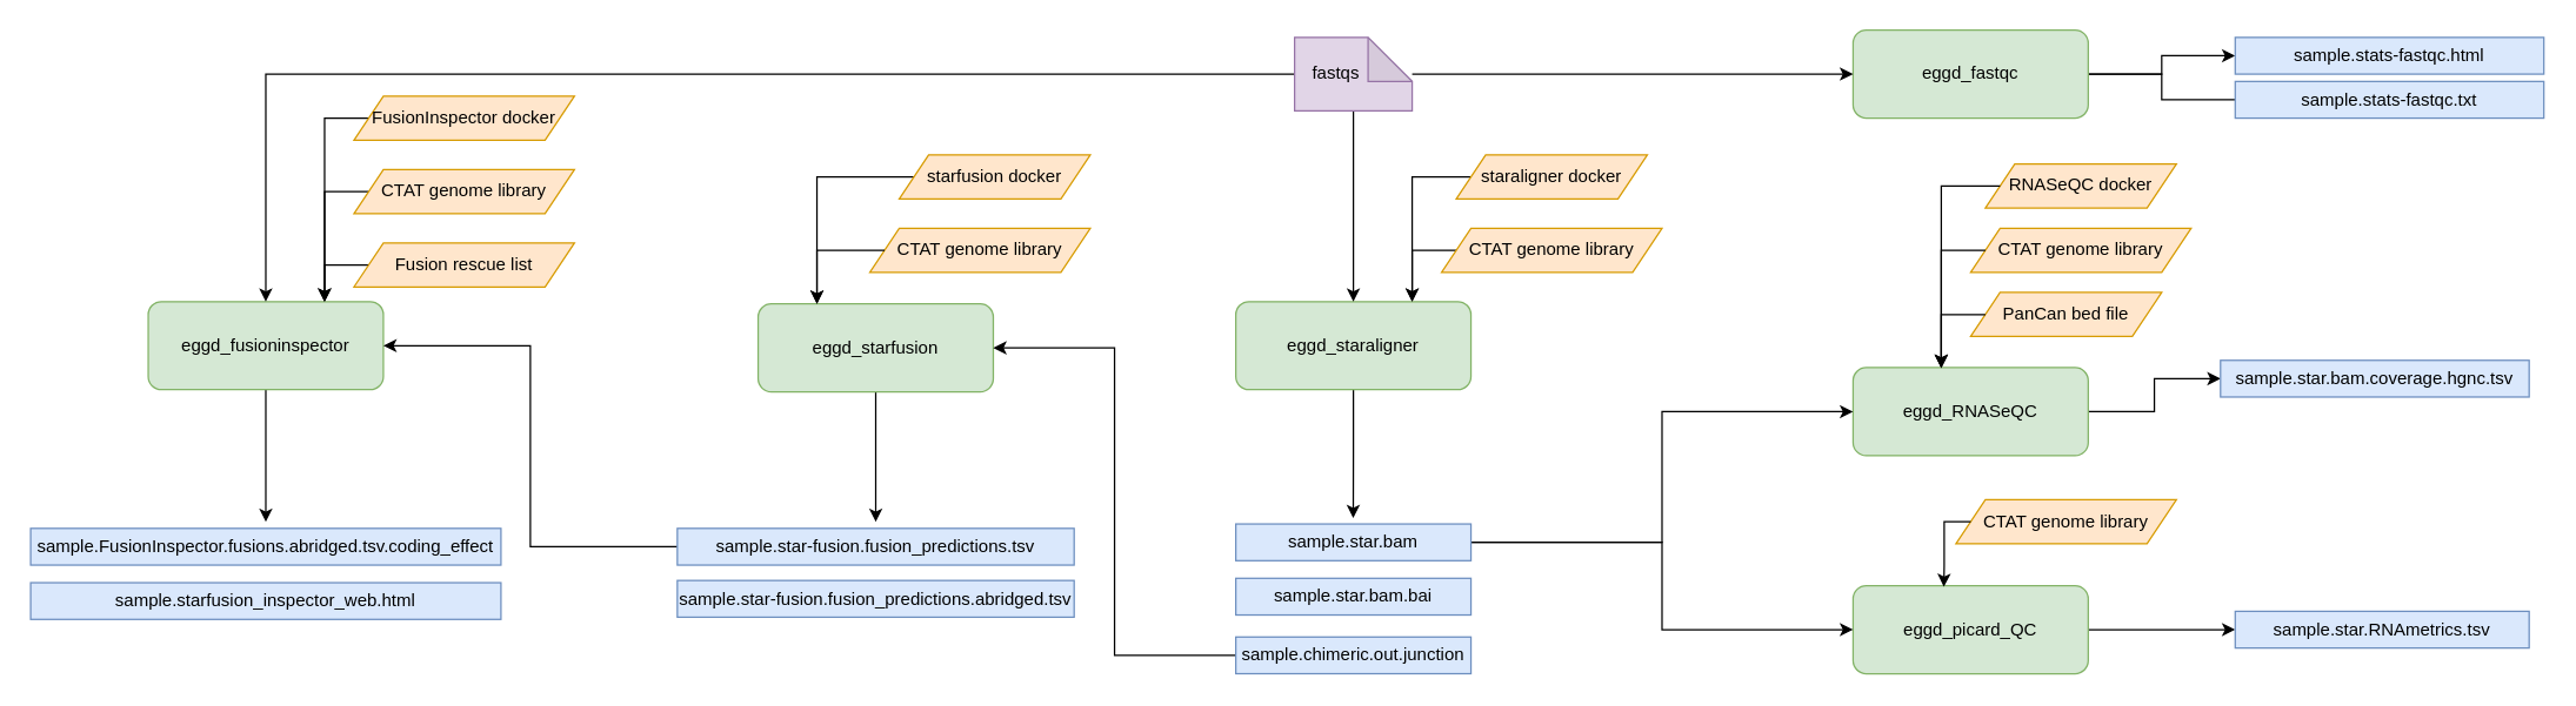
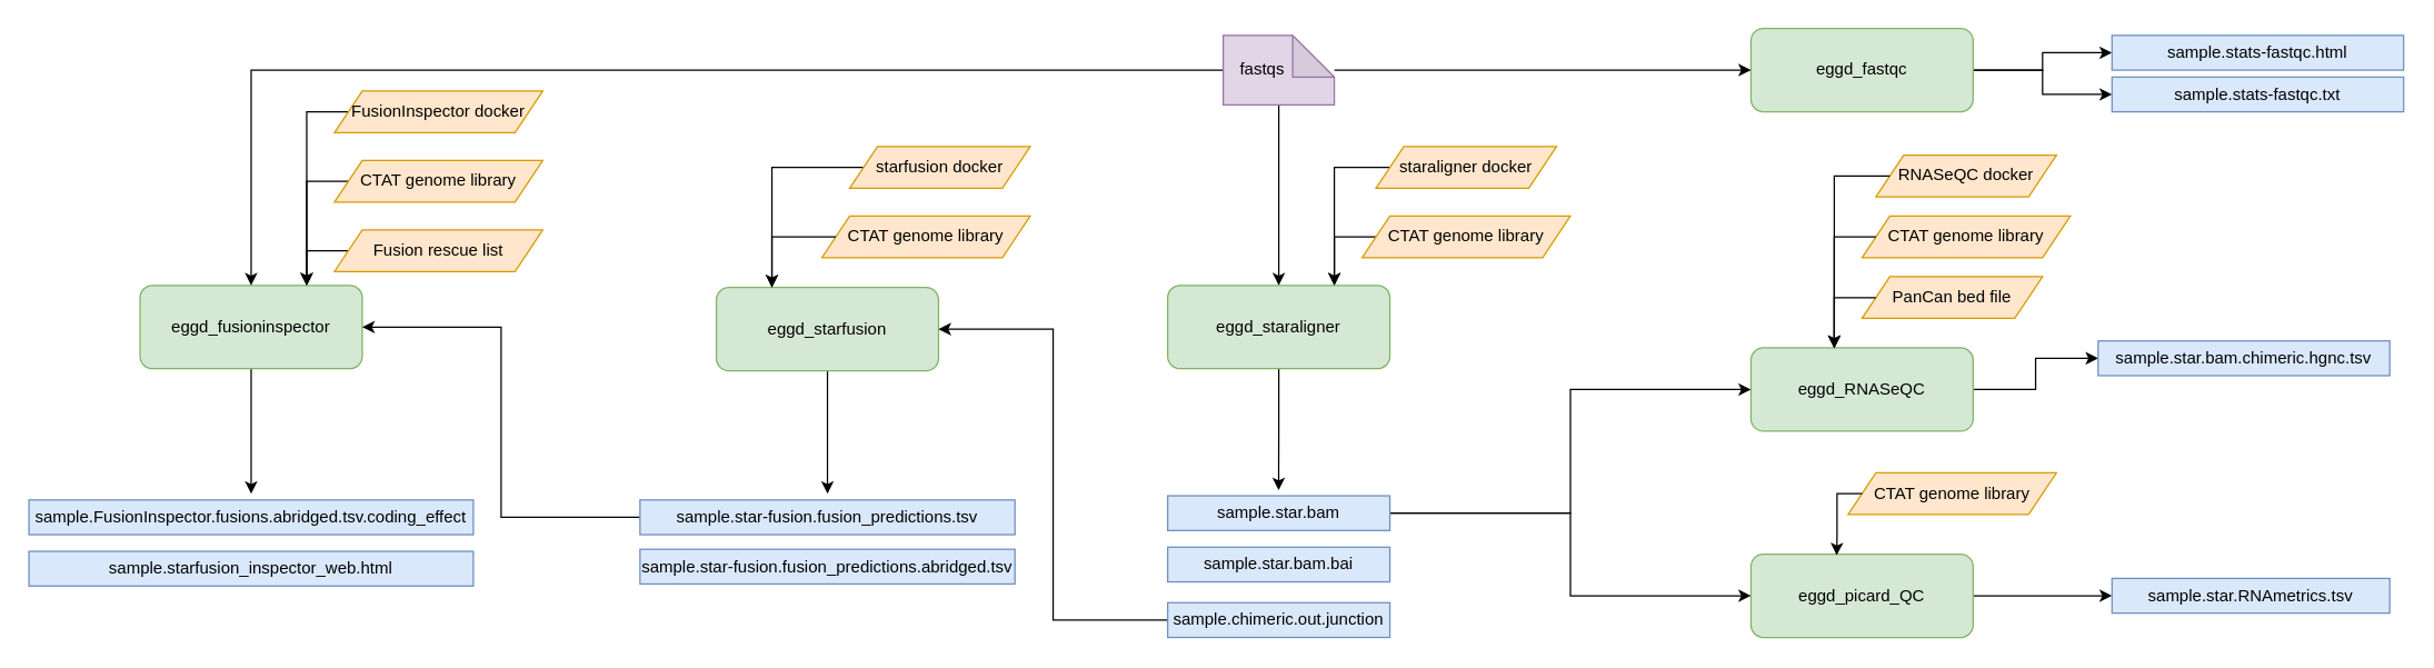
  <mxCell id="0" />
  <mxCell id="1" parent="0" />
  <mxCell id="2" style="edgeStyle=orthogonalEdgeStyle;rounded=0;orthogonalLoop=1;jettySize=auto;html=1;" edge="1" parent="1" source="3"><mxGeometry relative="1" as="geometry"><mxPoint x="919.906" y="352.494" as="targetPoint" /></mxGeometry></mxCell>
  <mxCell id="3" value="eggd_staraligner" style="rounded=1;whiteSpace=wrap;html=1;fillColor=#d5e8d4;strokeColor=#82b366;" vertex="1" parent="1"><mxGeometry x="840" y="205" width="160" height="60" as="geometry" /></mxCell>
  <mxCell id="4" style="edgeStyle=orthogonalEdgeStyle;rounded=0;orthogonalLoop=1;jettySize=auto;html=1;" edge="1" parent="1" source="5"><mxGeometry relative="1" as="geometry"><mxPoint x="595" y="355" as="targetPoint" /></mxGeometry></mxCell>
  <mxCell id="5" value="eggd_starfusion" style="rounded=1;whiteSpace=wrap;html=1;fillColor=#d5e8d4;strokeColor=#82b366;" vertex="1" parent="1"><mxGeometry x="515" y="206.5" width="160" height="60" as="geometry" /></mxCell>
  <mxCell id="6" style="edgeStyle=orthogonalEdgeStyle;rounded=0;orthogonalLoop=1;jettySize=auto;html=1;" edge="1" parent="1" source="7"><mxGeometry relative="1" as="geometry"><mxPoint x="180" y="355" as="targetPoint" /></mxGeometry></mxCell>
  <mxCell id="7" value="eggd_fusioninspector" style="rounded=1;whiteSpace=wrap;html=1;fillColor=#d5e8d4;strokeColor=#82b366;" vertex="1" parent="1"><mxGeometry x="100" y="205" width="160" height="60" as="geometry" /></mxCell>
  <mxCell id="8" style="edgeStyle=orthogonalEdgeStyle;rounded=0;orthogonalLoop=1;jettySize=auto;html=1;" edge="1" parent="1" source="9" target="30"><mxGeometry relative="1" as="geometry" /></mxCell>
  <mxCell id="9" value="eggd_RNASeQC" style="rounded=1;whiteSpace=wrap;html=1;fillColor=#d5e8d4;strokeColor=#82b366;" vertex="1" parent="1"><mxGeometry x="1260" y="250" width="160" height="60" as="geometry" /></mxCell>
  <mxCell id="10" style="edgeStyle=orthogonalEdgeStyle;rounded=0;orthogonalLoop=1;jettySize=auto;html=1;" edge="1" parent="1" source="11" target="31"><mxGeometry relative="1" as="geometry" /></mxCell>
  <mxCell id="11" value="eggd_picard_QC" style="rounded=1;whiteSpace=wrap;html=1;fillColor=#d5e8d4;strokeColor=#82b366;" vertex="1" parent="1"><mxGeometry x="1260" y="398.5" width="160" height="60" as="geometry" /></mxCell>
  <mxCell id="12" style="edgeStyle=orthogonalEdgeStyle;rounded=0;orthogonalLoop=1;jettySize=auto;html=1;entryX=0;entryY=0.5;entryDx=0;entryDy=0;" edge="1" parent="1" source="14" target="32"><mxGeometry relative="1" as="geometry" /></mxCell>
- <mxCell id="13" style="edgeStyle=orthogonalEdgeStyle;rounded=0;orthogonalLoop=1;jettySize=auto;html=1;entryX=0;entryY=0.5;entryDx=0;entryDy=0;endArrow=none;" edge="1" parent="1" source="14" target="33"><mxGeometry relative="1" as="geometry" /></mxCell>
+ <mxCell id="13" style="edgeStyle=orthogonalEdgeStyle;rounded=0;orthogonalLoop=1;jettySize=auto;html=1;entryX=0;entryY=0.5;entryDx=0;entryDy=0;" edge="1" parent="1" source="14" target="33"><mxGeometry relative="1" as="geometry" /></mxCell>
  <mxCell id="14" value="eggd_fastqc" style="rounded=1;whiteSpace=wrap;html=1;fillColor=#d5e8d4;strokeColor=#82b366;" vertex="1" parent="1"><mxGeometry x="1260" y="20" width="160" height="60" as="geometry" /></mxCell>
  <mxCell id="15" style="edgeStyle=orthogonalEdgeStyle;rounded=0;orthogonalLoop=1;jettySize=auto;html=1;entryX=0.5;entryY=0;entryDx=0;entryDy=0;" edge="1" parent="1" source="18" target="3"><mxGeometry relative="1" as="geometry" /></mxCell>
  <mxCell id="16" style="edgeStyle=orthogonalEdgeStyle;rounded=0;orthogonalLoop=1;jettySize=auto;html=1;entryX=0.5;entryY=0;entryDx=0;entryDy=0;" edge="1" parent="1" source="18" target="7"><mxGeometry relative="1" as="geometry" /></mxCell>
  <mxCell id="17" style="edgeStyle=orthogonalEdgeStyle;rounded=0;orthogonalLoop=1;jettySize=auto;html=1;entryX=0;entryY=0.5;entryDx=0;entryDy=0;" edge="1" parent="1" source="18" target="14"><mxGeometry relative="1" as="geometry" /></mxCell>
  <mxCell id="18" value="fastqs&amp;nbsp; &amp;nbsp; &amp;nbsp; &amp;nbsp;" style="shape=note;whiteSpace=wrap;html=1;backgroundOutline=1;darkOpacity=0.05;fillColor=#e1d5e7;strokeColor=#9673a6;" vertex="1" parent="1"><mxGeometry x="880" y="25" width="80" height="50" as="geometry" /></mxCell>
  <mxCell id="19" style="edgeStyle=orthogonalEdgeStyle;rounded=0;orthogonalLoop=1;jettySize=auto;html=1;entryX=0;entryY=0.5;entryDx=0;entryDy=0;" edge="1" parent="1" source="21" target="9"><mxGeometry relative="1" as="geometry" /></mxCell>
  <mxCell id="20" style="edgeStyle=orthogonalEdgeStyle;rounded=0;orthogonalLoop=1;jettySize=auto;html=1;entryX=0;entryY=0.5;entryDx=0;entryDy=0;" edge="1" parent="1" source="21" target="11"><mxGeometry relative="1" as="geometry" /></mxCell>
  <mxCell id="21" value="sample.star.bam" style="rounded=0;whiteSpace=wrap;html=1;fillColor=#dae8fc;strokeColor=#6c8ebf;" vertex="1" parent="1"><mxGeometry x="840" y="356.5" width="160" height="25" as="geometry" /></mxCell>
  <mxCell id="22" value="sample.star.bam.bai" style="rounded=0;whiteSpace=wrap;html=1;fillColor=#dae8fc;strokeColor=#6c8ebf;" vertex="1" parent="1"><mxGeometry x="840" y="393.5" width="160" height="25" as="geometry" /></mxCell>
  <mxCell id="23" style="edgeStyle=orthogonalEdgeStyle;rounded=0;orthogonalLoop=1;jettySize=auto;html=1;entryX=1;entryY=0.5;entryDx=0;entryDy=0;" edge="1" parent="1" source="24" target="5"><mxGeometry relative="1" as="geometry" /></mxCell>
  <mxCell id="24" value="sample.chimeric.out.junction" style="rounded=0;whiteSpace=wrap;html=1;fillColor=#dae8fc;strokeColor=#6c8ebf;" vertex="1" parent="1"><mxGeometry x="840" y="433.5" width="160" height="25" as="geometry" /></mxCell>
  <mxCell id="25" style="edgeStyle=orthogonalEdgeStyle;rounded=0;orthogonalLoop=1;jettySize=auto;html=1;entryX=1;entryY=0.5;entryDx=0;entryDy=0;" edge="1" parent="1" source="26" target="7"><mxGeometry relative="1" as="geometry" /></mxCell>
  <mxCell id="26" value="sample.star-fusion.fusion_predictions.tsv" style="rounded=0;whiteSpace=wrap;html=1;fillColor=#dae8fc;strokeColor=#6c8ebf;" vertex="1" parent="1"><mxGeometry x="460" y="359.5" width="270" height="25" as="geometry" /></mxCell>
  <mxCell id="27" value="sample.star-fusion.fusion_predictions.abridged.tsv" style="rounded=0;whiteSpace=wrap;html=1;fillColor=#dae8fc;strokeColor=#6c8ebf;" vertex="1" parent="1"><mxGeometry x="460" y="395" width="270" height="25" as="geometry" /></mxCell>
  <mxCell id="28" value="sample.FusionInspector.fusions.abridged.tsv.coding_effect" style="rounded=0;whiteSpace=wrap;html=1;fillColor=#dae8fc;strokeColor=#6c8ebf;" vertex="1" parent="1"><mxGeometry x="20" y="359.5" width="320" height="25" as="geometry" /></mxCell>
  <mxCell id="29" value="sample.starfusion_inspector_web.html" style="rounded=0;whiteSpace=wrap;html=1;fillColor=#dae8fc;strokeColor=#6c8ebf;" vertex="1" parent="1"><mxGeometry x="20" y="396.5" width="320" height="25" as="geometry" /></mxCell>
- <mxCell id="30" value="sample.star.bam.coverage.hgnc.tsv" style="rounded=0;whiteSpace=wrap;html=1;fillColor=#dae8fc;strokeColor=#6c8ebf;" vertex="1" parent="1"><mxGeometry x="1510" y="245" width="210" height="25" as="geometry" /></mxCell>
+ <mxCell id="30" value="sample.star.bam.chimeric.hgnc.tsv" style="rounded=0;whiteSpace=wrap;html=1;fillColor=#dae8fc;strokeColor=#6c8ebf;" vertex="1" parent="1"><mxGeometry x="1510" y="245" width="210" height="25" as="geometry" /></mxCell>
  <mxCell id="31" value="sample.star.RNAmetrics.tsv" style="rounded=0;whiteSpace=wrap;html=1;fillColor=#dae8fc;strokeColor=#6c8ebf;" vertex="1" parent="1"><mxGeometry x="1520" y="416" width="200" height="25" as="geometry" /></mxCell>
  <mxCell id="32" value="sample.stats-fastqc.html" style="rounded=0;whiteSpace=wrap;html=1;fillColor=#dae8fc;strokeColor=#6c8ebf;" vertex="1" parent="1"><mxGeometry x="1520" y="25" width="210" height="25" as="geometry" /></mxCell>
  <mxCell id="33" value="sample.stats-fastqc.txt" style="rounded=0;whiteSpace=wrap;html=1;fillColor=#dae8fc;strokeColor=#6c8ebf;" vertex="1" parent="1"><mxGeometry x="1520" y="55" width="210" height="25" as="geometry" /></mxCell>
  <mxCell id="34" style="edgeStyle=orthogonalEdgeStyle;rounded=0;orthogonalLoop=1;jettySize=auto;html=1;entryX=0.25;entryY=0;entryDx=0;entryDy=0;" edge="1" parent="1" source="35" target="5"><mxGeometry relative="1" as="geometry"><Array as="points"><mxPoint x="555" y="120" /></Array></mxGeometry></mxCell>
  <mxCell id="35" value="starfusion docker" style="shape=parallelogram;perimeter=parallelogramPerimeter;whiteSpace=wrap;html=1;fixedSize=1;fillColor=#ffe6cc;strokeColor=#d79b00;" vertex="1" parent="1"><mxGeometry x="611" y="105" width="130" height="30" as="geometry" /></mxCell>
  <mxCell id="36" style="edgeStyle=orthogonalEdgeStyle;rounded=0;orthogonalLoop=1;jettySize=auto;html=1;" edge="1" parent="1" source="37"><mxGeometry relative="1" as="geometry"><mxPoint x="220" y="205" as="targetPoint" /></mxGeometry></mxCell>
  <mxCell id="37" value="FusionInspector docker" style="shape=parallelogram;perimeter=parallelogramPerimeter;whiteSpace=wrap;html=1;fixedSize=1;fillColor=#ffe6cc;strokeColor=#d79b00;" vertex="1" parent="1"><mxGeometry x="240" y="65" width="150" height="30" as="geometry" /></mxCell>
  <mxCell id="38" style="edgeStyle=orthogonalEdgeStyle;rounded=0;orthogonalLoop=1;jettySize=auto;html=1;entryX=0.75;entryY=0;entryDx=0;entryDy=0;" edge="1" parent="1" source="39" target="3"><mxGeometry relative="1" as="geometry"><Array as="points"><mxPoint x="960" y="120" /></Array></mxGeometry></mxCell>
  <mxCell id="39" value="staraligner docker" style="shape=parallelogram;perimeter=parallelogramPerimeter;whiteSpace=wrap;html=1;fixedSize=1;fillColor=#ffe6cc;strokeColor=#d79b00;" vertex="1" parent="1"><mxGeometry x="990" y="105" width="130" height="30" as="geometry" /></mxCell>
  <mxCell id="40" style="edgeStyle=orthogonalEdgeStyle;rounded=0;orthogonalLoop=1;jettySize=auto;html=1;" edge="1" parent="1" source="41"><mxGeometry relative="1" as="geometry"><mxPoint x="220" y="205" as="targetPoint" /></mxGeometry></mxCell>
  <mxCell id="41" value="CTAT genome library" style="shape=parallelogram;perimeter=parallelogramPerimeter;whiteSpace=wrap;html=1;fixedSize=1;fillColor=#ffe6cc;strokeColor=#d79b00;" vertex="1" parent="1"><mxGeometry x="240" y="115" width="150" height="30" as="geometry" /></mxCell>
  <mxCell id="42" value="CTAT genome library" style="shape=parallelogram;perimeter=parallelogramPerimeter;whiteSpace=wrap;html=1;fixedSize=1;fillColor=#ffe6cc;strokeColor=#d79b00;" vertex="1" parent="1"><mxGeometry x="591" y="155" width="150" height="30" as="geometry" /></mxCell>
  <mxCell id="43" style="edgeStyle=orthogonalEdgeStyle;rounded=0;orthogonalLoop=1;jettySize=auto;html=1;entryX=0.75;entryY=0;entryDx=0;entryDy=0;" edge="1" parent="1" source="44" target="3"><mxGeometry relative="1" as="geometry"><Array as="points"><mxPoint x="960" y="170" /></Array></mxGeometry></mxCell>
  <mxCell id="44" value="CTAT genome library" style="shape=parallelogram;perimeter=parallelogramPerimeter;whiteSpace=wrap;html=1;fixedSize=1;fillColor=#ffe6cc;strokeColor=#d79b00;" vertex="1" parent="1"><mxGeometry x="980" y="155" width="150" height="30" as="geometry" /></mxCell>
  <mxCell id="45" value="RNASeQC docker" style="shape=parallelogram;perimeter=parallelogramPerimeter;whiteSpace=wrap;html=1;fixedSize=1;fillColor=#ffe6cc;strokeColor=#d79b00;" vertex="1" parent="1"><mxGeometry x="1350" y="111.25" width="130" height="30" as="geometry" /></mxCell>
  <mxCell id="46" value="CTAT genome library" style="shape=parallelogram;perimeter=parallelogramPerimeter;whiteSpace=wrap;html=1;fixedSize=1;fillColor=#ffe6cc;strokeColor=#d79b00;" vertex="1" parent="1"><mxGeometry x="1340" y="155" width="150" height="30" as="geometry" /></mxCell>
  <mxCell id="47" style="edgeStyle=orthogonalEdgeStyle;rounded=0;orthogonalLoop=1;jettySize=auto;html=1;entryX=0.75;entryY=0;entryDx=0;entryDy=0;" edge="1" parent="1" source="48" target="7"><mxGeometry relative="1" as="geometry"><Array as="points"><mxPoint x="220" y="180" /></Array></mxGeometry></mxCell>
  <mxCell id="48" value="Fusion rescue list" style="shape=parallelogram;perimeter=parallelogramPerimeter;whiteSpace=wrap;html=1;fixedSize=1;fillColor=#ffe6cc;strokeColor=#d79b00;" vertex="1" parent="1"><mxGeometry x="240" y="165" width="150" height="30" as="geometry" /></mxCell>
  <mxCell id="49" value="PanCan bed file" style="shape=parallelogram;perimeter=parallelogramPerimeter;whiteSpace=wrap;html=1;fixedSize=1;fillColor=#ffe6cc;strokeColor=#d79b00;" vertex="1" parent="1"><mxGeometry x="1340" y="198.75" width="130" height="30" as="geometry" /></mxCell>
  <mxCell id="50" value="CTAT genome library" style="shape=parallelogram;perimeter=parallelogramPerimeter;whiteSpace=wrap;html=1;fixedSize=1;fillColor=#ffe6cc;strokeColor=#d79b00;" vertex="1" parent="1"><mxGeometry x="1330" y="340" width="150" height="30" as="geometry" /></mxCell>
  <mxCell id="51" style="edgeStyle=orthogonalEdgeStyle;rounded=0;orthogonalLoop=1;jettySize=auto;html=1;entryX=0.25;entryY=0;entryDx=0;entryDy=0;" edge="1" parent="1" source="42" target="5"><mxGeometry relative="1" as="geometry"><Array as="points"><mxPoint x="555" y="170" /></Array></mxGeometry></mxCell>
  <mxCell id="52" style="edgeStyle=orthogonalEdgeStyle;rounded=0;orthogonalLoop=1;jettySize=auto;html=1;" edge="1" parent="1" source="45" target="9"><mxGeometry relative="1" as="geometry"><Array as="points"><mxPoint x="1320" y="126" /></Array></mxGeometry></mxCell>
  <mxCell id="53" style="edgeStyle=orthogonalEdgeStyle;rounded=0;orthogonalLoop=1;jettySize=auto;html=1;entryX=0.375;entryY=-0.001;entryDx=0;entryDy=0;entryPerimeter=0;" edge="1" parent="1" source="46" target="9"><mxGeometry relative="1" as="geometry"><Array as="points"><mxPoint x="1320" y="170" /></Array></mxGeometry></mxCell>
  <mxCell id="54" style="edgeStyle=orthogonalEdgeStyle;rounded=0;orthogonalLoop=1;jettySize=auto;html=1;entryX=0.375;entryY=0.008;entryDx=0;entryDy=0;entryPerimeter=0;" edge="1" parent="1" source="49" target="9"><mxGeometry relative="1" as="geometry"><Array as="points"><mxPoint x="1320" y="214" /></Array></mxGeometry></mxCell>
  <mxCell id="55" style="edgeStyle=orthogonalEdgeStyle;rounded=0;orthogonalLoop=1;jettySize=auto;html=1;entryX=0.386;entryY=0.014;entryDx=0;entryDy=0;entryPerimeter=0;" edge="1" parent="1" source="50" target="11"><mxGeometry relative="1" as="geometry"><Array as="points"><mxPoint x="1322" y="355" /><mxPoint x="1322" y="385" /></Array></mxGeometry></mxCell>
